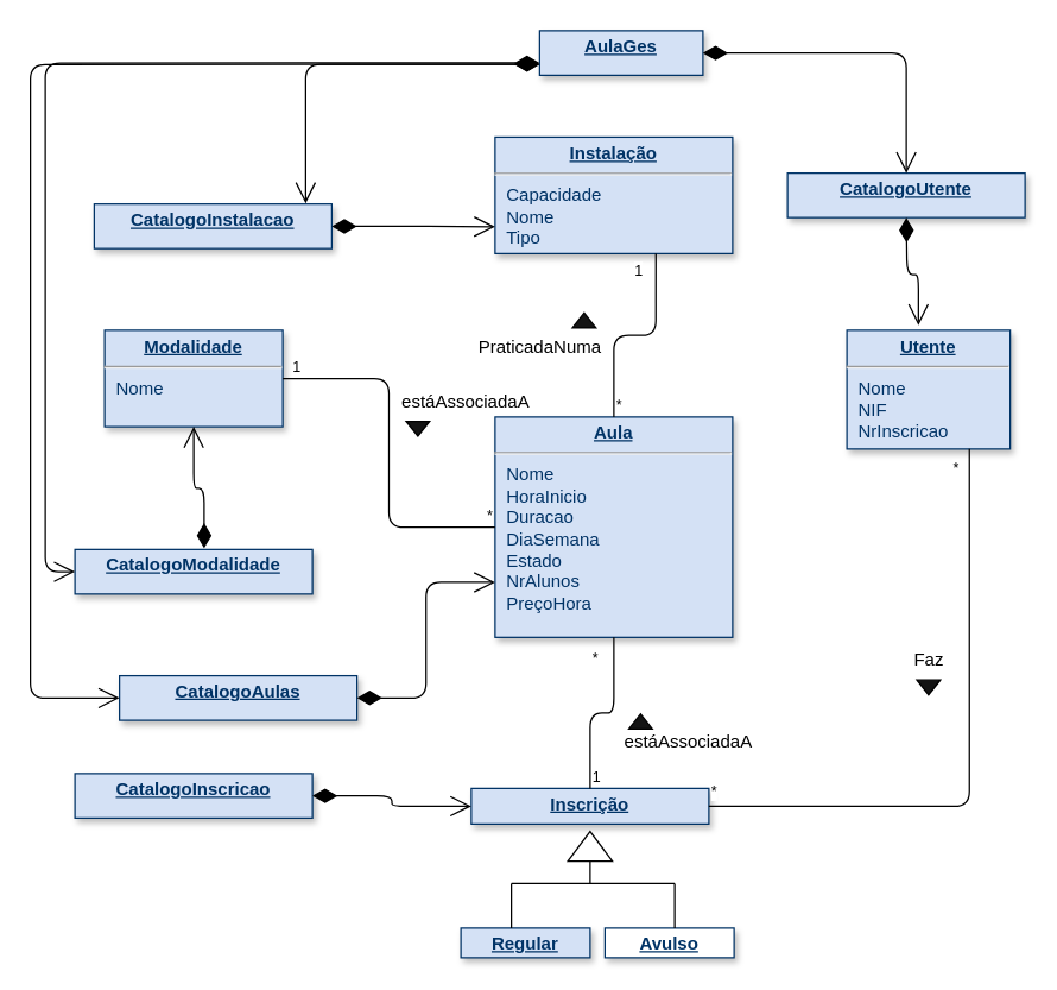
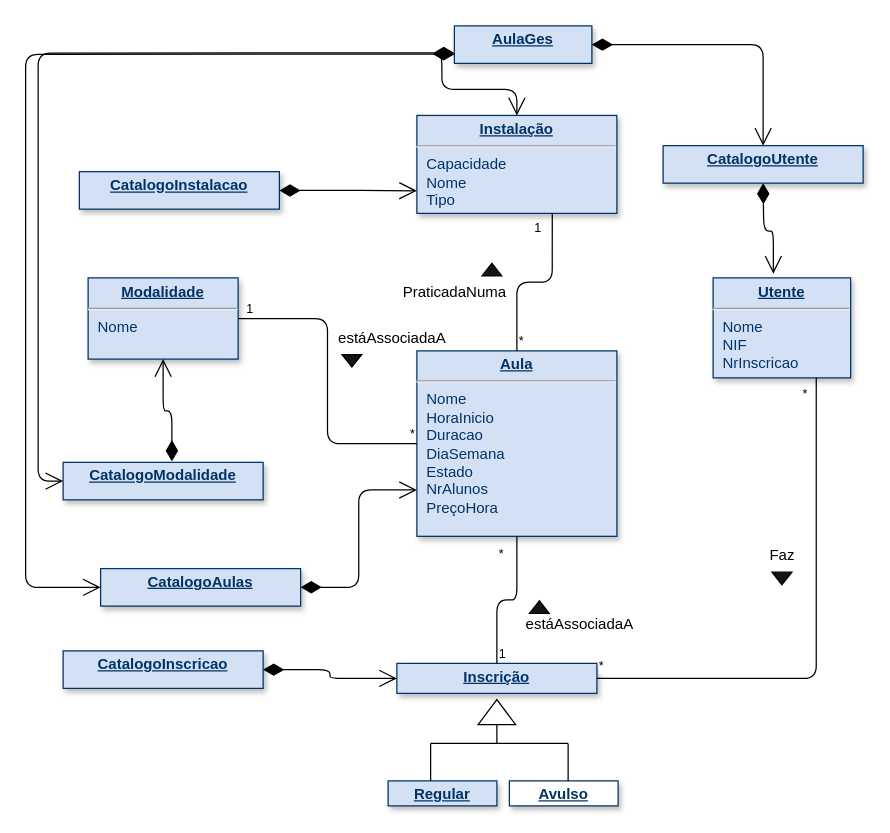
  <mxCell id="0" />
  <mxCell id="1" parent="0" />
  <mxCell id="2" value="&lt;p style=&quot;margin: 0px ; margin-top: 4px ; text-align: center ; text-decoration: underline&quot;&gt;&lt;b&gt;Instalação&lt;/b&gt;&lt;/p&gt;&lt;hr&gt;&lt;p style=&quot;margin: 0px ; margin-left: 8px&quot;&gt;Capacidade&lt;/p&gt;&lt;p style=&quot;margin: 0px ; margin-left: 8px&quot;&gt;Nome&lt;/p&gt;&lt;p style=&quot;margin: 0px ; margin-left: 8px&quot;&gt;Tipo&lt;/p&gt;&lt;p style=&quot;margin: 0px ; margin-left: 8px&quot;&gt;&lt;br&gt;&lt;/p&gt;" style="verticalAlign=top;align=left;overflow=fill;fontSize=12;fontFamily=Helvetica;html=1;strokeColor=#003366;shadow=1;fillColor=#D4E1F5;fontColor=#003366" parent="1" vertex="1"><mxGeometry x="333" y="91.64" width="160" height="78.36" as="geometry" /></mxCell>
  <mxCell id="3" value="&lt;p style=&quot;margin: 0px ; margin-top: 4px ; text-align: center ; text-decoration: underline&quot;&gt;&lt;strong&gt;Modalidade&lt;/strong&gt;&lt;/p&gt;&lt;hr&gt;&lt;p style=&quot;margin: 0px ; margin-left: 8px&quot;&gt;Nome&lt;/p&gt;" style="verticalAlign=top;align=left;overflow=fill;fontSize=12;fontFamily=Helvetica;html=1;strokeColor=#003366;shadow=1;fillColor=#D4E1F5;fontColor=#003366" parent="1" vertex="1"><mxGeometry x="70" y="221.59" width="120" height="65" as="geometry" /></mxCell>
  <mxCell id="4" value="&lt;p style=&quot;margin: 0px ; margin-top: 4px ; text-align: center ; text-decoration: underline&quot;&gt;&lt;b&gt;Aula&lt;/b&gt;&lt;/p&gt;&lt;hr&gt;&lt;p style=&quot;margin: 0px ; margin-left: 8px&quot;&gt;Nome&lt;/p&gt;&lt;p style=&quot;margin: 0px ; margin-left: 8px&quot;&gt;HoraInicio&lt;/p&gt;&lt;p style=&quot;margin: 0px ; margin-left: 8px&quot;&gt;Duracao&lt;/p&gt;&lt;p style=&quot;margin: 0px ; margin-left: 8px&quot;&gt;DiaSemana&lt;/p&gt;&lt;p style=&quot;margin: 0px ; margin-left: 8px&quot;&gt;&lt;span&gt;Estado&lt;/span&gt;&lt;br&gt;&lt;/p&gt;&lt;p style=&quot;margin: 0px ; margin-left: 8px&quot;&gt;NrAlunos&lt;/p&gt;&lt;p style=&quot;margin: 0px ; margin-left: 8px&quot;&gt;PreçoHora&lt;/p&gt;&lt;p style=&quot;margin: 0px ; margin-left: 8px&quot;&gt;&lt;br&gt;&lt;/p&gt;" style="verticalAlign=top;align=left;overflow=fill;fontSize=12;fontFamily=Helvetica;html=1;strokeColor=#003366;shadow=1;fillColor=#D4E1F5;fontColor=#003366" parent="1" vertex="1"><mxGeometry x="333" y="280" width="160" height="148.36" as="geometry" /></mxCell>
  <mxCell id="5" value="&lt;p style=&quot;margin: 0px ; margin-top: 4px ; text-align: center ; text-decoration: underline&quot;&gt;&lt;b&gt;Utente&lt;/b&gt;&lt;/p&gt;&lt;hr&gt;&lt;p style=&quot;margin: 0px ; margin-left: 8px&quot;&gt;Nome&amp;nbsp;&lt;/p&gt;&lt;p style=&quot;margin: 0px ; margin-left: 8px&quot;&gt;NIF&lt;/p&gt;&lt;p style=&quot;margin: 0px ; margin-left: 8px&quot;&gt;NrInscricao&lt;/p&gt;" style="verticalAlign=top;align=left;overflow=fill;fontSize=12;fontFamily=Helvetica;html=1;strokeColor=#003366;shadow=1;fillColor=#D4E1F5;fontColor=#003366" parent="1" vertex="1"><mxGeometry x="570" y="221.59" width="110" height="80" as="geometry" /></mxCell>
  <mxCell id="6" value="&lt;p style=&quot;margin: 0px ; margin-top: 4px ; text-align: center ; text-decoration: underline&quot;&gt;&lt;b&gt;CatalogoAulas&lt;/b&gt;&lt;/p&gt;&lt;p style=&quot;margin: 0px ; margin-top: 4px ; text-align: center ; text-decoration: underline&quot;&gt;&lt;b&gt;&lt;br&gt;&lt;/b&gt;&lt;/p&gt;&lt;p style=&quot;margin: 0px ; margin-left: 8px&quot;&gt;&lt;br&gt;&lt;/p&gt;" style="verticalAlign=top;align=left;overflow=fill;fontSize=12;fontFamily=Helvetica;html=1;strokeColor=#003366;shadow=1;fillColor=#D4E1F5;fontColor=#003366" parent="1" vertex="1"><mxGeometry x="80" y="454.18" width="160" height="30" as="geometry" /></mxCell>
  <mxCell id="7" value="&lt;p style=&quot;margin: 0px ; margin-top: 4px ; text-align: center ; text-decoration: underline&quot;&gt;&lt;b&gt;CatalogoInstalacao&lt;/b&gt;&lt;/p&gt;&lt;p style=&quot;margin: 0px ; margin-top: 4px ; text-align: center ; text-decoration: underline&quot;&gt;&lt;b&gt;&lt;br&gt;&lt;/b&gt;&lt;/p&gt;&lt;p style=&quot;margin: 0px ; margin-left: 8px&quot;&gt;&lt;br&gt;&lt;/p&gt;" style="verticalAlign=top;align=left;overflow=fill;fontSize=12;fontFamily=Helvetica;html=1;strokeColor=#003366;shadow=1;fillColor=#D4E1F5;fontColor=#003366" parent="1" vertex="1"><mxGeometry x="63" y="136.64" width="160" height="30" as="geometry" /></mxCell>
  <mxCell id="8" value="&lt;p style=&quot;margin: 0px ; margin-top: 4px ; text-align: center ; text-decoration: underline&quot;&gt;&lt;b&gt;CatalogoModalidade&lt;/b&gt;&lt;/p&gt;&lt;p style=&quot;margin: 0px ; margin-top: 4px ; text-align: center ; text-decoration: underline&quot;&gt;&lt;b&gt;&lt;br&gt;&lt;/b&gt;&lt;/p&gt;&lt;p style=&quot;margin: 0px ; margin-left: 8px&quot;&gt;&lt;br&gt;&lt;/p&gt;" style="verticalAlign=top;align=left;overflow=fill;fontSize=12;fontFamily=Helvetica;html=1;strokeColor=#003366;shadow=1;fillColor=#D4E1F5;fontColor=#003366" parent="1" vertex="1"><mxGeometry x="50" y="369.18" width="160" height="30" as="geometry" /></mxCell>
  <mxCell id="9" value="&lt;p style=&quot;margin: 0px ; margin-top: 4px ; text-align: center ; text-decoration: underline&quot;&gt;&lt;b&gt;CatalogoUtente&lt;/b&gt;&lt;/p&gt;&lt;p style=&quot;margin: 0px ; margin-top: 4px ; text-align: center ; text-decoration: underline&quot;&gt;&lt;b&gt;&lt;br&gt;&lt;/b&gt;&lt;/p&gt;&lt;p style=&quot;margin: 0px ; margin-left: 8px&quot;&gt;&lt;br&gt;&lt;/p&gt;" style="verticalAlign=top;align=left;overflow=fill;fontSize=12;fontFamily=Helvetica;html=1;strokeColor=#003366;shadow=1;fillColor=#D4E1F5;fontColor=#003366" parent="1" vertex="1"><mxGeometry x="530" y="115.82" width="160" height="30" as="geometry" /></mxCell>
  <mxCell id="10" value="" style="endArrow=open;html=1;endSize=12;startArrow=diamondThin;startSize=14;startFill=1;edgeStyle=orthogonalEdgeStyle;align=left;verticalAlign=bottom;exitX=1;exitY=0.5;exitDx=0;exitDy=0;" parent="1" source="7" edge="1"><mxGeometry x="-1" y="3" relative="1" as="geometry"><mxPoint x="283" y="390" as="sourcePoint" /><mxPoint x="333" y="152" as="targetPoint" /></mxGeometry></mxCell>
  <mxCell id="11" value="" style="endArrow=open;html=1;endSize=12;startArrow=diamondThin;startSize=14;startFill=1;edgeStyle=orthogonalEdgeStyle;align=left;verticalAlign=bottom;entryX=0.5;entryY=1;entryDx=0;entryDy=0;exitX=0.544;exitY=-0.028;exitDx=0;exitDy=0;exitPerimeter=0;" parent="1" source="8" target="3" edge="1"><mxGeometry x="-1" y="3" relative="1" as="geometry"><mxPoint x="133" y="567" as="sourcePoint" /><mxPoint x="263" y="548.36" as="targetPoint" /></mxGeometry></mxCell>
  <mxCell id="12" value="" style="endArrow=open;html=1;endSize=12;startArrow=diamondThin;startSize=14;startFill=1;edgeStyle=orthogonalEdgeStyle;align=left;verticalAlign=bottom;exitX=0.5;exitY=1;exitDx=0;exitDy=0;entryX=0.438;entryY=-0.042;entryDx=0;entryDy=0;entryPerimeter=0;" parent="1" target="5" edge="1"><mxGeometry x="-1" y="3" relative="1" as="geometry"><mxPoint x="610" y="145.82" as="sourcePoint" /><mxPoint x="553" y="190.01" as="targetPoint" /></mxGeometry></mxCell>
  <mxCell id="13" value="" style="endArrow=none;html=1;edgeStyle=orthogonalEdgeStyle;entryX=0;entryY=0.5;entryDx=0;entryDy=0;" parent="1" source="3" target="4" edge="1"><mxGeometry relative="1" as="geometry"><mxPoint x="283" y="400" as="sourcePoint" /><mxPoint x="443" y="400" as="targetPoint" /></mxGeometry></mxCell>
  <mxCell id="14" value="1" style="resizable=0;html=1;align=left;verticalAlign=bottom;labelBackgroundColor=#ffffff;fontSize=10;" parent="13" connectable="0" vertex="1"><mxGeometry x="-1" relative="1" as="geometry"><mxPoint x="5" as="offset" /></mxGeometry></mxCell>
  <mxCell id="15" value="*" style="resizable=0;html=1;align=right;verticalAlign=bottom;labelBackgroundColor=#ffffff;fontSize=10;" parent="13" connectable="0" vertex="1"><mxGeometry x="1" relative="1" as="geometry"><mxPoint x="-1" as="offset" /></mxGeometry></mxCell>
  <mxCell id="16" value="" style="group" parent="1" vertex="1" connectable="0"><mxGeometry x="310" y="530" width="184" height="114" as="geometry" /></mxCell>
  <mxCell id="17" value="&lt;p style=&quot;margin: 0px ; margin-top: 4px ; text-align: center ; text-decoration: underline&quot;&gt;&lt;b&gt;Inscrição&lt;/b&gt;&lt;/p&gt;&lt;p style=&quot;margin: 0px ; margin-left: 8px&quot;&gt;&lt;br&gt;&lt;/p&gt;" style="verticalAlign=top;align=left;overflow=fill;fontSize=12;fontFamily=Helvetica;html=1;strokeColor=#003366;shadow=1;fillColor=#D4E1F5;fontColor=#003366" parent="16" vertex="1"><mxGeometry x="7" width="160" height="24" as="geometry" /></mxCell>
  <mxCell id="18" value="" style="triangle;whiteSpace=wrap;html=1;rotation=-90;" parent="16" vertex="1"><mxGeometry x="77" y="24" width="20" height="30" as="geometry" /></mxCell>
  <mxCell id="19" value="&lt;p style=&quot;margin: 0px ; margin-top: 4px ; text-align: center ; text-decoration: underline&quot;&gt;&lt;strong&gt;Regular&lt;/strong&gt;&lt;/p&gt;" style="verticalAlign=top;align=left;overflow=fill;fontSize=12;fontFamily=Helvetica;html=1;strokeColor=#003366;shadow=1;fillColor=#D4E1F5;fontColor=#003366" parent="16" vertex="1"><mxGeometry y="94" width="87" height="20" as="geometry" /></mxCell>
  <mxCell id="20" value="&lt;p style=&quot;margin: 0px ; margin-top: 4px ; text-align: center ; text-decoration: underline&quot;&gt;&lt;strong&gt;Avulso&lt;/strong&gt;&lt;/p&gt;&lt;p style=&quot;margin: 0px ; margin-left: 8px&quot;&gt;&lt;br&gt;&lt;/p&gt;" style="verticalAlign=top;align=left;overflow=fill;fontSize=12;fontFamily=Helvetica;html=1;strokeColor=#003366;shadow=1;fillColor=#ffffff;fontColor=#003366;" parent="16" vertex="1"><mxGeometry x="97" y="94" width="87" height="20" as="geometry" /></mxCell>
  <mxCell id="21" value="" style="line;strokeWidth=1;direction=south;html=1;" parent="16" vertex="1"><mxGeometry x="82" y="49" width="10" height="15" as="geometry" /></mxCell>
  <mxCell id="22" value="" style="line;strokeWidth=1;html=1;" parent="16" vertex="1"><mxGeometry x="34" y="59" width="110" height="10" as="geometry" /></mxCell>
  <mxCell id="23" value="" style="line;strokeWidth=1;direction=south;html=1;" parent="16" vertex="1"><mxGeometry x="29" y="64" width="10" height="30" as="geometry" /></mxCell>
  <mxCell id="24" value="" style="line;strokeWidth=1;direction=south;html=1;" parent="16" vertex="1"><mxGeometry x="139" y="64" width="10" height="30" as="geometry" /></mxCell>
  <mxCell id="25" value="" style="triangle;whiteSpace=wrap;html=1;strokeWidth=1;rotation=90;fillColor=#141414;" parent="1" vertex="1"><mxGeometry x="620" y="454.18" width="10" height="15.82" as="geometry" /></mxCell>
  <mxCell id="26" value="" style="endArrow=none;html=1;edgeStyle=orthogonalEdgeStyle;exitX=0.5;exitY=0;exitDx=0;exitDy=0;entryX=0.5;entryY=1;entryDx=0;entryDy=0;" parent="1" source="17" target="4" edge="1"><mxGeometry relative="1" as="geometry"><mxPoint x="343" y="440" as="sourcePoint" /><mxPoint x="503" y="440" as="targetPoint" /></mxGeometry></mxCell>
  <mxCell id="27" value="1" style="resizable=0;html=1;align=left;verticalAlign=bottom;labelBackgroundColor=#ffffff;fontSize=10;" parent="26" connectable="0" vertex="1"><mxGeometry x="-1" relative="1" as="geometry" /></mxCell>
  <mxCell id="28" value="*" style="resizable=0;html=1;align=right;verticalAlign=bottom;labelBackgroundColor=#ffffff;fontSize=10;" parent="26" connectable="0" vertex="1"><mxGeometry x="1" relative="1" as="geometry"><mxPoint x="-10" y="21.5" as="offset" /></mxGeometry></mxCell>
  <mxCell id="29" value="" style="endArrow=none;html=1;edgeStyle=orthogonalEdgeStyle;entryX=1;entryY=0.5;entryDx=0;entryDy=0;exitX=0.75;exitY=1;exitDx=0;exitDy=0;" parent="1" source="5" target="17" edge="1"><mxGeometry relative="1" as="geometry"><mxPoint x="343" y="440" as="sourcePoint" /><mxPoint x="503" y="440" as="targetPoint" /></mxGeometry></mxCell>
  <mxCell id="30" value="*" style="resizable=0;html=1;align=left;verticalAlign=bottom;labelBackgroundColor=#ffffff;fontSize=10;" parent="29" connectable="0" vertex="1"><mxGeometry x="-1" relative="1" as="geometry"><mxPoint x="-12.5" y="20" as="offset" /></mxGeometry></mxCell>
  <mxCell id="31" value="*" style="resizable=0;html=1;align=right;verticalAlign=bottom;labelBackgroundColor=#ffffff;fontSize=10;" parent="29" connectable="0" vertex="1"><mxGeometry x="1" relative="1" as="geometry"><mxPoint x="6.33" y="-2" as="offset" /></mxGeometry></mxCell>
  <mxCell id="32" value="Faz" style="text;html=1;align=center;verticalAlign=middle;resizable=0;points=[];autosize=1;" parent="1" vertex="1"><mxGeometry x="605" y="434.18" width="40" height="20" as="geometry" /></mxCell>
  <mxCell id="33" value="&lt;p style=&quot;margin: 0px ; margin-top: 4px ; text-align: center ; text-decoration: underline&quot;&gt;&lt;b&gt;CatalogoInscricao&lt;/b&gt;&lt;/p&gt;&lt;p style=&quot;margin: 0px ; margin-top: 4px ; text-align: center ; text-decoration: underline&quot;&gt;&lt;b&gt;&lt;br&gt;&lt;/b&gt;&lt;/p&gt;&lt;p style=&quot;margin: 0px ; margin-left: 8px&quot;&gt;&lt;br&gt;&lt;/p&gt;" style="verticalAlign=top;align=left;overflow=fill;fontSize=12;fontFamily=Helvetica;html=1;strokeColor=#003366;shadow=1;fillColor=#D4E1F5;fontColor=#003366" parent="1" vertex="1"><mxGeometry x="50" y="520" width="160" height="30" as="geometry" /></mxCell>
  <mxCell id="34" value="" style="endArrow=open;html=1;endSize=12;startArrow=diamondThin;startSize=14;startFill=1;edgeStyle=orthogonalEdgeStyle;align=left;verticalAlign=bottom;exitX=1;exitY=0.5;exitDx=0;exitDy=0;entryX=0;entryY=0.5;entryDx=0;entryDy=0;" parent="1" source="33" target="17" edge="1"><mxGeometry x="-0.944" y="12" relative="1" as="geometry"><mxPoint x="343" y="600" as="sourcePoint" /><mxPoint x="503" y="600" as="targetPoint" /><mxPoint as="offset" /></mxGeometry></mxCell>
  <mxCell id="35" value="" style="group" parent="1" vertex="1" connectable="0"><mxGeometry x="413" y="480" width="100" height="28.73" as="geometry" /></mxCell>
  <mxCell id="36" value="estáAssociadaA" style="text;html=1;align=center;verticalAlign=middle;resizable=0;points=[];autosize=1;" parent="35" vertex="1"><mxGeometry y="8.73" width="100" height="20" as="geometry" /></mxCell>
  <mxCell id="37" value="" style="triangle;whiteSpace=wrap;html=1;strokeWidth=1;rotation=-90;fillColor=#141414;" parent="35" vertex="1"><mxGeometry x="13" y="-2.91" width="10" height="15.82" as="geometry" /></mxCell>
  <mxCell id="38" value="&lt;p style=&quot;margin: 0px ; margin-top: 4px ; text-align: center ; text-decoration: underline&quot;&gt;&lt;b&gt;AulaGes&lt;/b&gt;&lt;/p&gt;" style="verticalAlign=top;align=left;overflow=fill;fontSize=12;fontFamily=Helvetica;html=1;strokeColor=#003366;shadow=1;fillColor=#D4E1F5;fontColor=#003366" parent="1" vertex="1"><mxGeometry x="363" y="20" width="110" height="30" as="geometry" /></mxCell>
  <mxCell id="39" value="" style="endArrow=open;html=1;endSize=12;startArrow=diamondThin;startSize=14;startFill=1;edgeStyle=orthogonalEdgeStyle;align=left;verticalAlign=bottom;entryX=0;entryY=0.75;entryDx=0;entryDy=0;exitX=1;exitY=0.5;exitDx=0;exitDy=0;" parent="1" source="6" target="4" edge="1"><mxGeometry x="0.182" y="61" relative="1" as="geometry"><mxPoint x="230" y="470" as="sourcePoint" /><mxPoint x="370" y="470" as="targetPoint" /><mxPoint as="offset" /></mxGeometry></mxCell>
- <mxCell id="40" value="" style="endArrow=open;html=1;endSize=12;startArrow=diamondThin;startSize=14;startFill=1;edgeStyle=orthogonalEdgeStyle;align=left;verticalAlign=bottom;exitX=0;exitY=0.75;exitDx=0;exitDy=0;entryX=0.89;entryY=-0.011;entryDx=0;entryDy=0;entryPerimeter=0;" parent="1" source="38" target="7" edge="1"><mxGeometry x="-1" y="3" relative="1" as="geometry"><mxPoint x="350" y="130" as="sourcePoint" /><mxPoint x="510" y="130" as="targetPoint" /></mxGeometry></mxCell>
+ <mxCell id="40" value="" style="endArrow=open;html=1;endSize=12;startArrow=diamondThin;startSize=14;startFill=1;edgeStyle=orthogonalEdgeStyle;align=left;verticalAlign=bottom;exitX=0;exitY=0.75;exitDx=0;exitDy=0;" parent="1" source="38" target="2" edge="1"><mxGeometry x="-1" y="3" relative="1" as="geometry"><mxPoint x="350" y="130" as="sourcePoint" /><mxPoint x="510" y="130" as="targetPoint" /></mxGeometry></mxCell>
  <mxCell id="41" value="" style="endArrow=open;html=1;endSize=12;startArrow=diamondThin;startSize=14;startFill=1;edgeStyle=orthogonalEdgeStyle;align=left;verticalAlign=bottom;exitX=0;exitY=0.75;exitDx=0;exitDy=0;entryX=0;entryY=0.5;entryDx=0;entryDy=0;" parent="1" target="8" edge="1"><mxGeometry x="-1" y="3" relative="1" as="geometry"><mxPoint x="363" y="41.65" as="sourcePoint" /><mxPoint x="85.4" y="91.64" as="targetPoint" /><Array as="points"><mxPoint x="30" y="42" /><mxPoint x="30" y="384" /></Array></mxGeometry></mxCell>
  <mxCell id="42" value="" style="endArrow=open;html=1;endSize=12;startArrow=diamondThin;startSize=14;startFill=1;edgeStyle=orthogonalEdgeStyle;align=left;verticalAlign=bottom;exitX=0;exitY=0.75;exitDx=0;exitDy=0;entryX=0;entryY=0.5;entryDx=0;entryDy=0;" parent="1" target="6" edge="1"><mxGeometry x="-1" y="3" relative="1" as="geometry"><mxPoint x="363" y="42.65" as="sourcePoint" /><mxPoint x="20" y="472.743" as="targetPoint" /><Array as="points"><mxPoint x="20" y="43" /><mxPoint x="20" y="469" /></Array></mxGeometry></mxCell>
  <mxCell id="43" value="" style="endArrow=open;html=1;endSize=12;startArrow=diamondThin;startSize=14;startFill=1;edgeStyle=orthogonalEdgeStyle;align=left;verticalAlign=bottom;exitX=1;exitY=0.5;exitDx=0;exitDy=0;entryX=0.5;entryY=0;entryDx=0;entryDy=0;" parent="1" source="38" target="9" edge="1"><mxGeometry x="-0.839" y="15" relative="1" as="geometry"><mxPoint x="190" y="320" as="sourcePoint" /><mxPoint x="350" y="320" as="targetPoint" /><mxPoint as="offset" /></mxGeometry></mxCell>
  <mxCell id="44" value="" style="group" parent="1" vertex="1" connectable="0"><mxGeometry x="313" y="210" width="100" height="32.91" as="geometry" /></mxCell>
  <mxCell id="45" value="" style="endArrow=none;html=1;edgeStyle=orthogonalEdgeStyle;entryX=0.677;entryY=1;entryDx=0;entryDy=0;entryPerimeter=0;exitX=0.5;exitY=0;exitDx=0;exitDy=0;" parent="44" source="4" target="2" edge="1"><mxGeometry relative="1" as="geometry"><mxPoint x="-35" y="47.09" as="sourcePoint" /><mxPoint x="125" y="47.09" as="targetPoint" /></mxGeometry></mxCell>
  <mxCell id="46" value="*" style="resizable=0;html=1;align=left;verticalAlign=bottom;labelBackgroundColor=#ffffff;fontSize=10;" parent="45" connectable="0" vertex="1"><mxGeometry x="-1" relative="1" as="geometry" /></mxCell>
  <mxCell id="47" value="1" style="resizable=0;html=1;align=right;verticalAlign=bottom;labelBackgroundColor=#ffffff;fontSize=10;" parent="45" connectable="0" vertex="1"><mxGeometry x="1" relative="1" as="geometry"><mxPoint x="-8.32" y="18.28" as="offset" /></mxGeometry></mxCell>
  <mxCell id="48" value="PraticadaNuma" style="text;html=1;align=center;verticalAlign=middle;resizable=0;points=[];autosize=1;" parent="44" vertex="1"><mxGeometry y="12.91" width="100" height="20" as="geometry" /></mxCell>
  <mxCell id="49" value="" style="triangle;whiteSpace=wrap;html=1;strokeWidth=1;rotation=-90;fillColor=#141414;" parent="44" vertex="1"><mxGeometry x="75" y="-2.91" width="10" height="15.82" as="geometry" /></mxCell>
  <mxCell id="50" value="" style="group" vertex="1" connectable="0" parent="1"><mxGeometry x="263" y="251.27" width="100" height="28.73" as="geometry" /></mxCell>
  <mxCell id="51" value="estáAssociadaA" style="text;html=1;align=center;verticalAlign=middle;resizable=0;points=[];autosize=1;" vertex="1" parent="50"><mxGeometry y="8.73" width="100" height="20" as="geometry" /></mxCell>
  <mxCell id="52" value="" style="triangle;whiteSpace=wrap;html=1;strokeWidth=1;rotation=90;fillColor=#141414;" vertex="1" parent="1"><mxGeometry x="276" y="280" width="10" height="15.82" as="geometry" /></mxCell>
